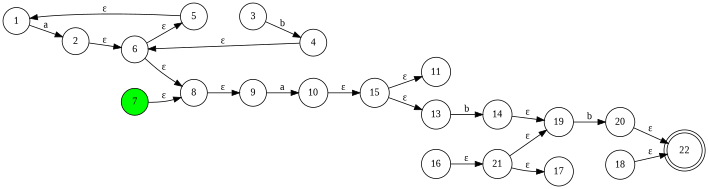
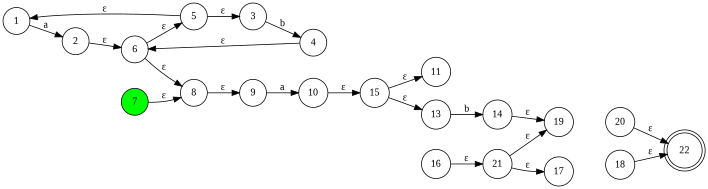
  digraph {
    fontname="Liberation Serif"
    rankdir=LR
    node [fontname="Liberation Serif" shape=circle]
    edge [fontname="Liberation Serif"]
    1
    2
    6
    5
    8
    3
    9
    4
    10
    7 [fillcolor=green rank=same style=filled]
    15
    11
    13
    14
    16
    21
    17
    19
    20
    22 [rank=same shape=doublecircle]
    18
    1 -> 2 [label=a]
    2 -> 6 [label="ε"]
    6 -> 5 [label="ε"]
    6 -> 8 [label="ε"]
    5 -> 1 [label="ε"]
+   5 -> 3 [label="ε"]
    8 -> 9 [label="ε"]
    3 -> 4 [label=b]
    9 -> 10 [label=a]
    4 -> 6 [label="ε"]
    10 -> 15 [label="ε"]
    7 -> 8 [label="ε"]
    15 -> 11 [label="ε"]
    15 -> 13 [label="ε"]
    13 -> 14 [label=b]
    14 -> 19 [label="ε"]
    16 -> 21 [label="ε"]
    21 -> 17 [label="ε"]
    21 -> 19 [label="ε"]
-   19 -> 20 [label=b]
    20 -> 22 [label="ε"]
    18 -> 22 [label="ε"]
  }
